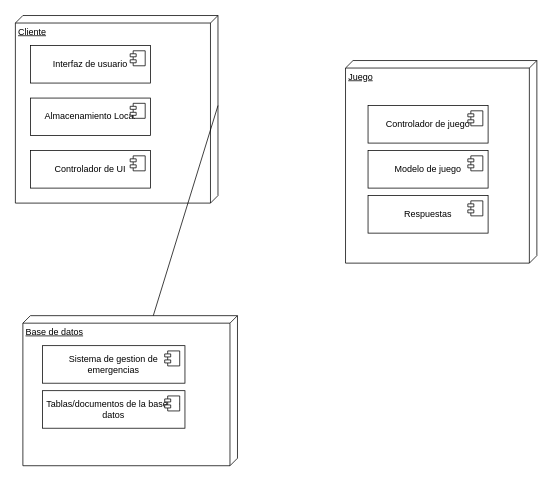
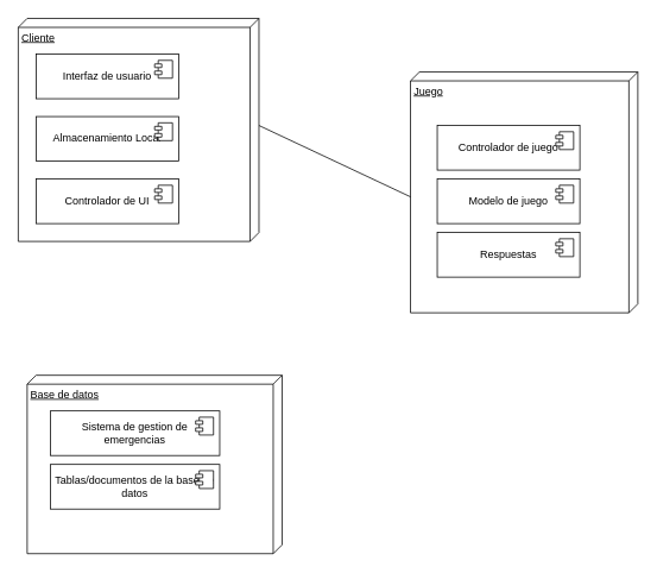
  <mxCell id="0" />
  <mxCell id="1" parent="0" />
  <mxCell id="2" value="Cliente" style="verticalAlign=top;align=left;spacingTop=8;spacingLeft=2;spacingRight=12;shape=cube;size=10;direction=south;fontStyle=4;html=1;whiteSpace=wrap;" vertex="1" parent="1"><mxGeometry x="20" y="20" width="270" height="250" as="geometry" /></mxCell>
  <mxCell id="3" value="Juego" style="verticalAlign=top;align=left;spacingTop=8;spacingLeft=2;spacingRight=12;shape=cube;size=10;direction=south;fontStyle=4;html=1;whiteSpace=wrap;" vertex="1" parent="1"><mxGeometry x="460" y="80" width="255" height="270" as="geometry" /></mxCell>
  <mxCell id="4" value="Base de datos" style="verticalAlign=top;align=left;spacingTop=8;spacingLeft=2;spacingRight=12;shape=cube;size=10;direction=south;fontStyle=4;html=1;whiteSpace=wrap;" vertex="1" parent="1"><mxGeometry x="30" y="420" width="286" height="200" as="geometry" /></mxCell>
  <mxCell id="5" value="Interfaz de usuario" style="html=1;dropTarget=0;whiteSpace=wrap;" vertex="1" parent="1"><mxGeometry x="40" y="60" width="160" height="50" as="geometry" /></mxCell>
  <mxCell id="6" value="" style="shape=module;jettyWidth=8;jettyHeight=4;" vertex="1" parent="5"><mxGeometry x="1" width="20" height="20" relative="1" as="geometry"><mxPoint x="-27" y="7" as="offset" /></mxGeometry></mxCell>
  <mxCell id="7" value="Almacenamiento Local" style="html=1;dropTarget=0;whiteSpace=wrap;" vertex="1" parent="1"><mxGeometry x="40" y="130" width="160" height="50" as="geometry" /></mxCell>
  <mxCell id="8" value="" style="shape=module;jettyWidth=8;jettyHeight=4;" vertex="1" parent="7"><mxGeometry x="1" width="20" height="20" relative="1" as="geometry"><mxPoint x="-27" y="7" as="offset" /></mxGeometry></mxCell>
  <mxCell id="9" value="Controlador de UI" style="html=1;dropTarget=0;whiteSpace=wrap;" vertex="1" parent="1"><mxGeometry x="40" y="200" width="160" height="50" as="geometry" /></mxCell>
  <mxCell id="10" value="" style="shape=module;jettyWidth=8;jettyHeight=4;" vertex="1" parent="9"><mxGeometry x="1" width="20" height="20" relative="1" as="geometry"><mxPoint x="-27" y="7" as="offset" /></mxGeometry></mxCell>
  <mxCell id="11" value="Controlador de juego" style="html=1;dropTarget=0;whiteSpace=wrap;" vertex="1" parent="1"><mxGeometry x="490" y="140" width="160" height="50" as="geometry" /></mxCell>
  <mxCell id="12" value="" style="shape=module;jettyWidth=8;jettyHeight=4;" vertex="1" parent="11"><mxGeometry x="1" width="20" height="20" relative="1" as="geometry"><mxPoint x="-27" y="7" as="offset" /></mxGeometry></mxCell>
  <mxCell id="13" value="Modelo de juego" style="html=1;dropTarget=0;whiteSpace=wrap;" vertex="1" parent="1"><mxGeometry x="490" y="200" width="160" height="50" as="geometry" /></mxCell>
  <mxCell id="14" value="" style="shape=module;jettyWidth=8;jettyHeight=4;" vertex="1" parent="13"><mxGeometry x="1" width="20" height="20" relative="1" as="geometry"><mxPoint x="-27" y="7" as="offset" /></mxGeometry></mxCell>
  <mxCell id="15" value="Respuestas" style="html=1;dropTarget=0;whiteSpace=wrap;" vertex="1" parent="1"><mxGeometry x="490" y="260" width="160" height="50" as="geometry" /></mxCell>
  <mxCell id="16" value="" style="shape=module;jettyWidth=8;jettyHeight=4;" vertex="1" parent="15"><mxGeometry x="1" width="20" height="20" relative="1" as="geometry"><mxPoint x="-27" y="7" as="offset" /></mxGeometry></mxCell>
  <mxCell id="17" value="Sistema de gestion de emergencias" style="html=1;dropTarget=0;whiteSpace=wrap;" vertex="1" parent="1"><mxGeometry x="56" y="460" width="190" height="50" as="geometry" /></mxCell>
  <mxCell id="18" value="" style="shape=module;jettyWidth=8;jettyHeight=4;" vertex="1" parent="17"><mxGeometry x="1" width="20" height="20" relative="1" as="geometry"><mxPoint x="-27" y="7" as="offset" /></mxGeometry></mxCell>
  <mxCell id="19" value="Tablas/documentos de la base de datos" style="html=1;dropTarget=0;whiteSpace=wrap;" vertex="1" parent="1"><mxGeometry x="56" y="520" width="190" height="50" as="geometry" /></mxCell>
  <mxCell id="20" value="" style="shape=module;jettyWidth=8;jettyHeight=4;" vertex="1" parent="19"><mxGeometry x="1" width="20" height="20" relative="1" as="geometry"><mxPoint x="-27" y="7" as="offset" /></mxGeometry></mxCell>
- <mxCell id="21" value="" style="endArrow=none;html=1;rounded=0;exitX=0;exitY=0;exitDx=120;exitDy=0;exitPerimeter=0;" edge="1" parent="1" source="2" target="4"><mxGeometry width="50" height="50" relative="1" as="geometry"><mxPoint x="260" y="290" as="sourcePoint" /><mxPoint x="310" y="240" as="targetPoint" /></mxGeometry></mxCell>
+ <mxCell id="21" value="" style="endArrow=none;html=1;rounded=0;entryX=0;entryY=0;entryDx=140;entryDy=255;entryPerimeter=0;exitX=0;exitY=0;exitDx=120;exitDy=0;exitPerimeter=0;" edge="1" parent="1" source="2" target="3"><mxGeometry width="50" height="50" relative="1" as="geometry"><mxPoint x="260" y="290" as="sourcePoint" /><mxPoint x="310" y="240" as="targetPoint" /></mxGeometry></mxCell>
